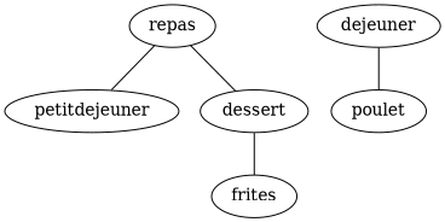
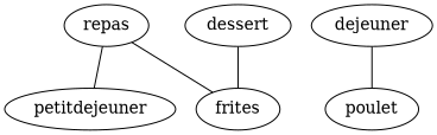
  graph {
    repas
    petitdejeuner
    dessert
    dejeuner
    poulet
    frites
    repas -- petitdejeuner
-   repas -- dessert
+   repas -- frites
    dessert -- frites
    dejeuner -- poulet
  }
